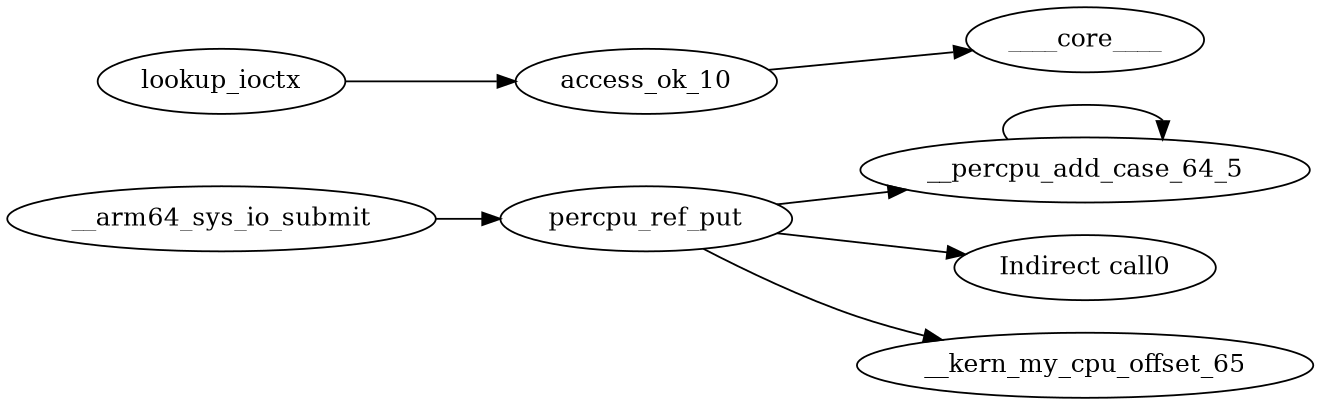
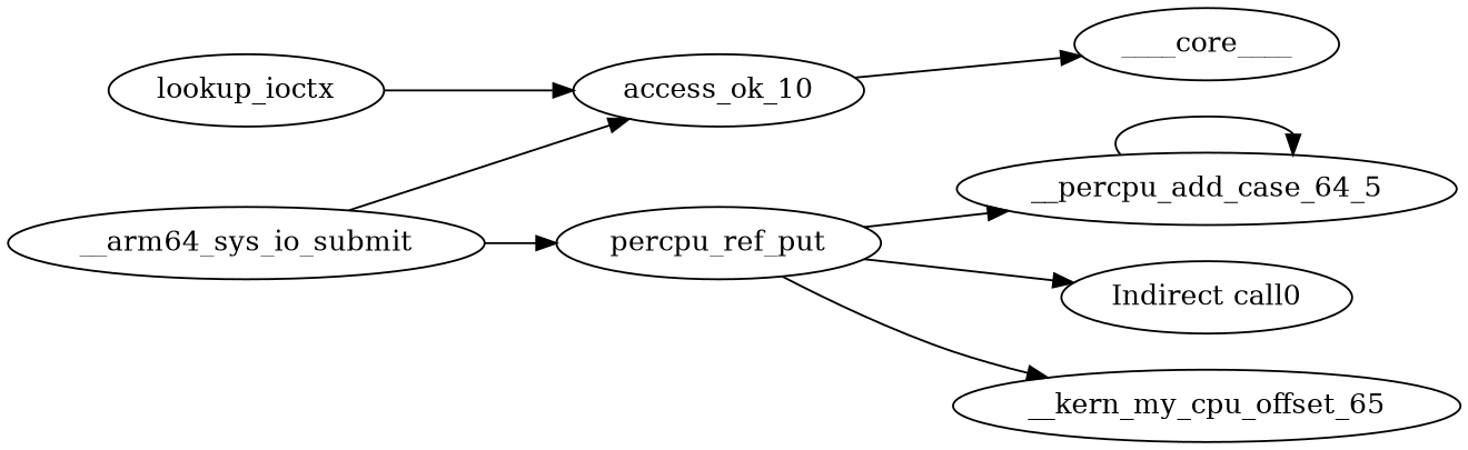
  digraph {
    rankdir=LR
    node [color=black]
    edge [color=black]
    __percpu_add_case_64_5
    n2 [label=access_ok_10]
    __arm64_sys_io_submit
    percpu_ref_put
    ____core____ [color=kernel]
    lookup_ioctx
    "Indirect call0"
    __kern_my_cpu_offset_65
    __percpu_add_case_64_5 -> __percpu_add_case_64_5
    n2 -> ____core____
+   __arm64_sys_io_submit -> n2
    __arm64_sys_io_submit -> percpu_ref_put
    percpu_ref_put -> __percpu_add_case_64_5
    percpu_ref_put -> "Indirect call0"
    percpu_ref_put -> __kern_my_cpu_offset_65
    lookup_ioctx -> n2
  }
